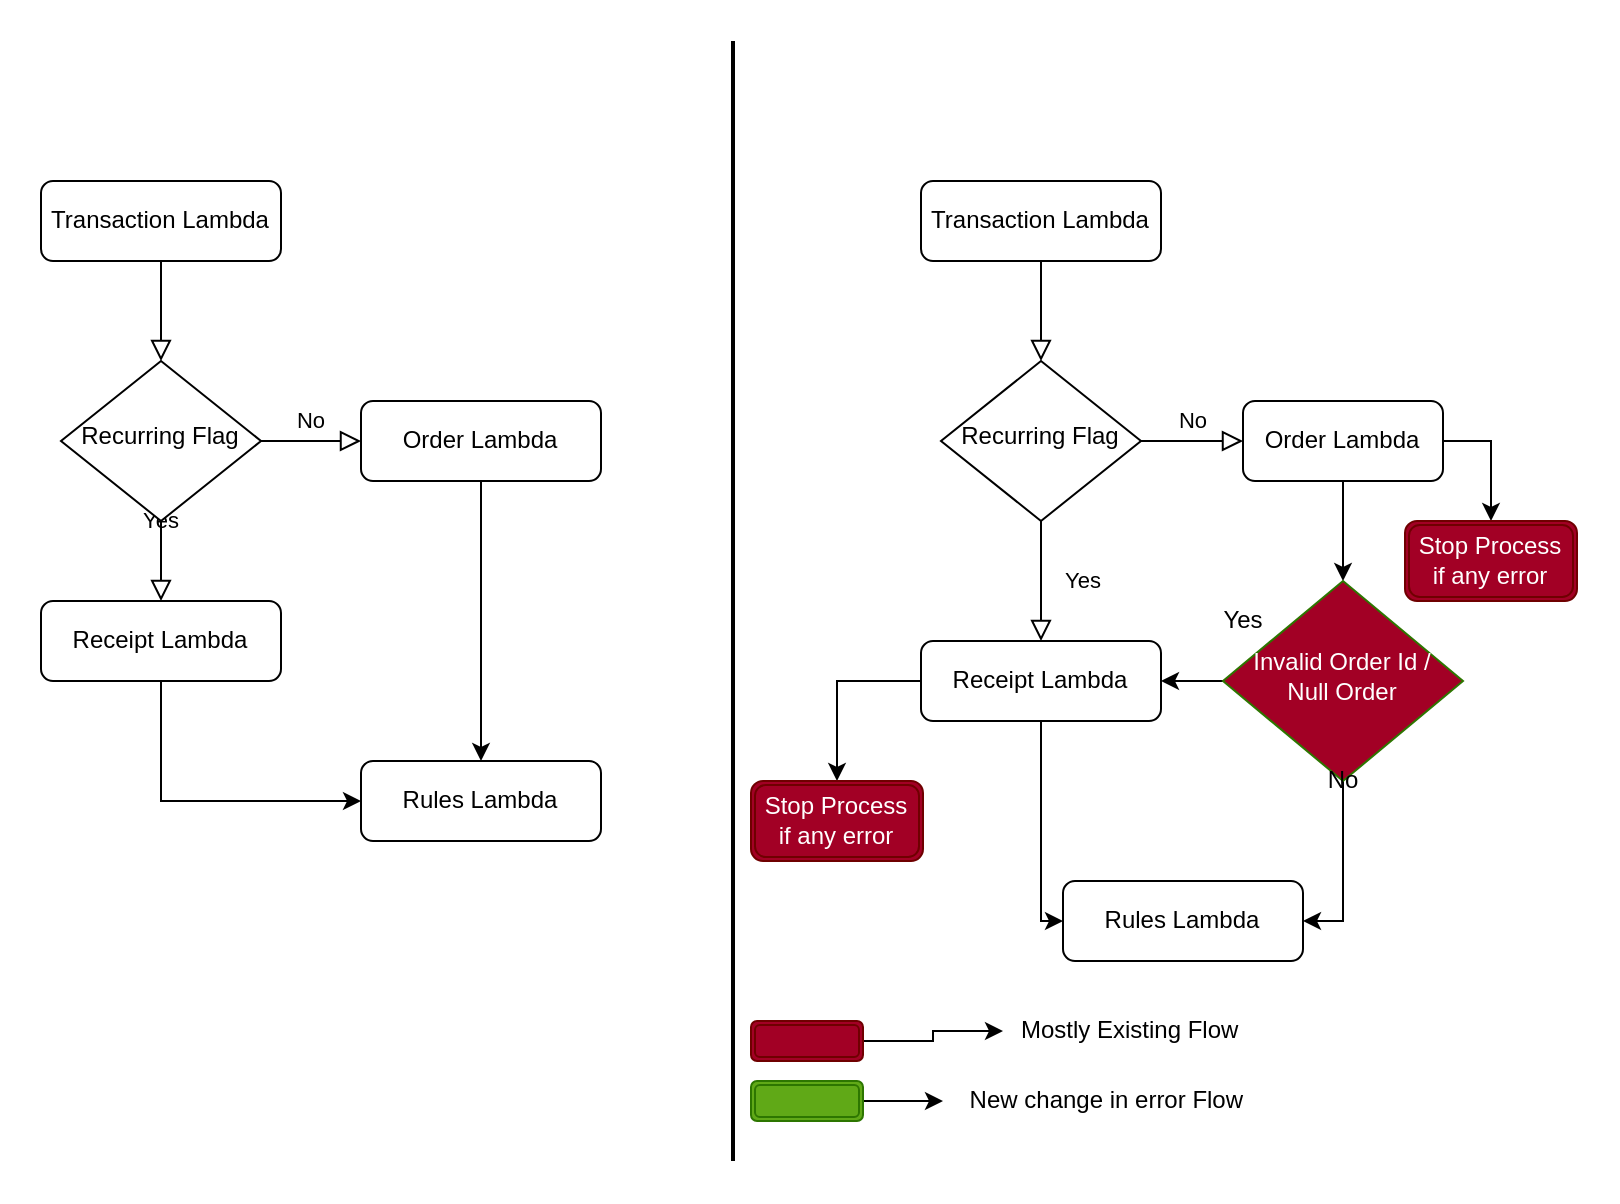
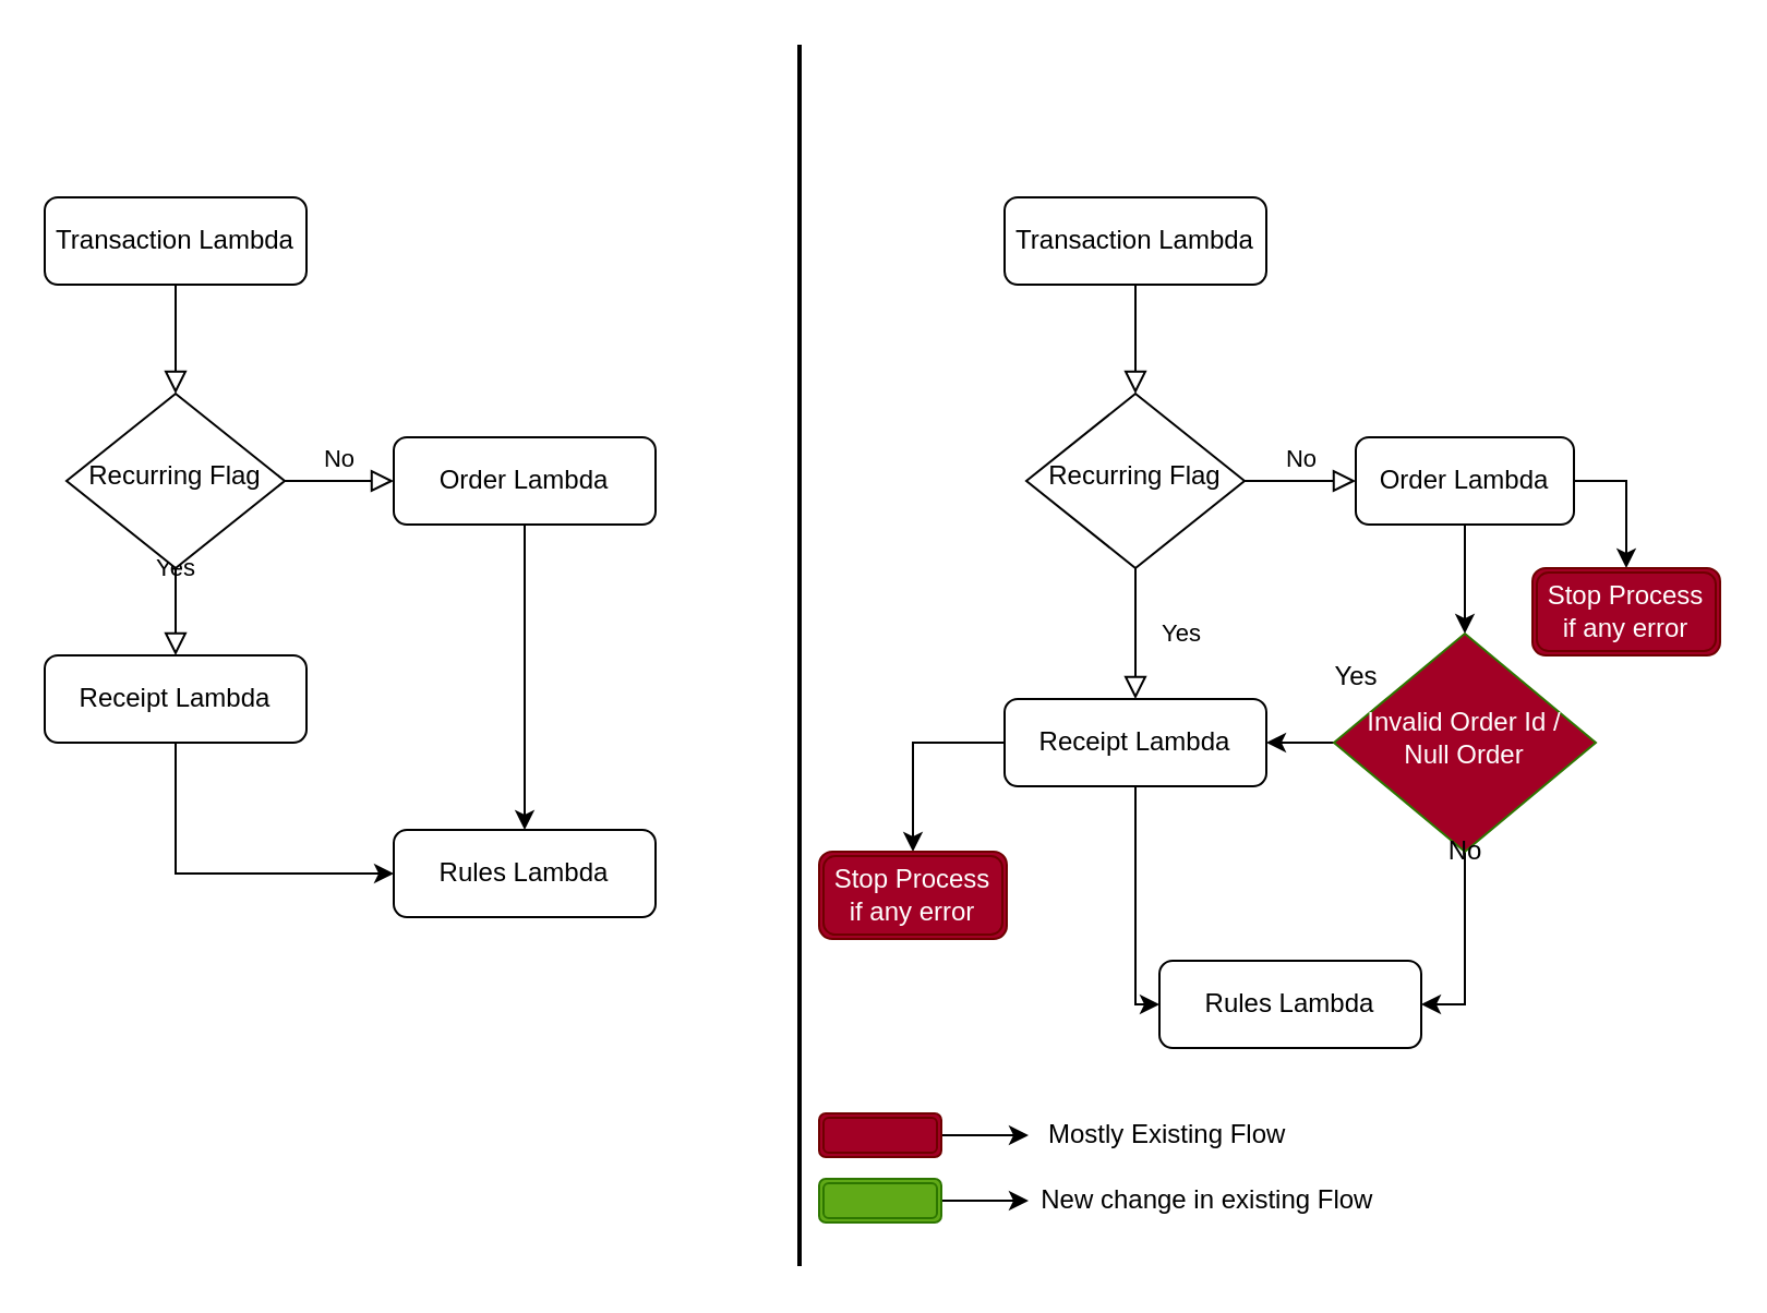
  <mxCell id="0" />
  <mxCell id="1" parent="0" />
  <mxCell id="2" value="" style="rounded=0;html=1;jettySize=auto;orthogonalLoop=1;fontSize=11;endArrow=block;endFill=0;endSize=8;strokeWidth=1;shadow=0;labelBackgroundColor=none;edgeStyle=orthogonalEdgeStyle;" parent="1" source="3" target="6" edge="1"><mxGeometry relative="1" as="geometry" /></mxCell>
  <mxCell id="3" value="Transaction Lambda" style="rounded=1;whiteSpace=wrap;html=1;fontSize=12;glass=0;strokeWidth=1;shadow=0;" parent="1" vertex="1"><mxGeometry x="20" y="90" width="120" height="40" as="geometry" /></mxCell>
  <mxCell id="4" value="Yes" style="rounded=0;html=1;jettySize=auto;orthogonalLoop=1;fontSize=11;endArrow=block;endFill=0;endSize=8;strokeWidth=1;shadow=0;labelBackgroundColor=none;edgeStyle=orthogonalEdgeStyle;" parent="1" source="6" edge="1"><mxGeometry y="20" relative="1" as="geometry"><mxPoint as="offset" /><mxPoint x="80" y="300" as="targetPoint" /></mxGeometry></mxCell>
  <mxCell id="5" value="No" style="edgeStyle=orthogonalEdgeStyle;rounded=0;html=1;jettySize=auto;orthogonalLoop=1;fontSize=11;endArrow=block;endFill=0;endSize=8;strokeWidth=1;shadow=0;labelBackgroundColor=none;" parent="1" source="6" target="8" edge="1"><mxGeometry y="10" relative="1" as="geometry"><mxPoint as="offset" /></mxGeometry></mxCell>
  <mxCell id="6" value="Recurring Flag" style="rhombus;whiteSpace=wrap;html=1;shadow=0;fontFamily=Helvetica;fontSize=12;align=center;strokeWidth=1;spacing=6;spacingTop=-4;" parent="1" vertex="1"><mxGeometry x="30" y="180" width="100" height="80" as="geometry" /></mxCell>
  <mxCell id="7" style="edgeStyle=orthogonalEdgeStyle;rounded=0;orthogonalLoop=1;jettySize=auto;html=1;" edge="1" parent="1" source="8" target="11"><mxGeometry relative="1" as="geometry"><Array as="points"><mxPoint x="240" y="340" /><mxPoint x="240" y="340" /></Array></mxGeometry></mxCell>
  <mxCell id="8" value="Order Lambda" style="rounded=1;whiteSpace=wrap;html=1;fontSize=12;glass=0;strokeWidth=1;shadow=0;" parent="1" vertex="1"><mxGeometry x="180" y="200" width="120" height="40" as="geometry" /></mxCell>
  <mxCell id="9" style="edgeStyle=orthogonalEdgeStyle;rounded=0;orthogonalLoop=1;jettySize=auto;html=1;entryX=0;entryY=0.5;entryDx=0;entryDy=0;exitX=0.5;exitY=1;exitDx=0;exitDy=0;" edge="1" parent="1" source="10" target="11"><mxGeometry relative="1" as="geometry"><Array as="points"><mxPoint x="80" y="400" /></Array></mxGeometry></mxCell>
  <mxCell id="10" value="Receipt Lambda" style="rounded=1;whiteSpace=wrap;html=1;fontSize=12;glass=0;strokeWidth=1;shadow=0;" parent="1" vertex="1"><mxGeometry x="20" y="300" width="120" height="40" as="geometry" /></mxCell>
  <mxCell id="11" value="Rules Lambda" style="rounded=1;whiteSpace=wrap;html=1;fontSize=12;glass=0;strokeWidth=1;shadow=0;" vertex="1" parent="1"><mxGeometry x="180" y="380" width="120" height="40" as="geometry" /></mxCell>
  <mxCell id="12" value="" style="line;strokeWidth=2;direction=south;html=1;" vertex="1" parent="1"><mxGeometry x="361" y="20" width="10" height="560" as="geometry" /></mxCell>
  <mxCell id="13" value="" style="rounded=0;html=1;jettySize=auto;orthogonalLoop=1;fontSize=11;endArrow=block;endFill=0;endSize=8;strokeWidth=1;shadow=0;labelBackgroundColor=none;edgeStyle=orthogonalEdgeStyle;" edge="1" parent="1" source="14" target="17"><mxGeometry relative="1" as="geometry" /></mxCell>
  <mxCell id="14" value="Transaction Lambda" style="rounded=1;whiteSpace=wrap;html=1;fontSize=12;glass=0;strokeWidth=1;shadow=0;" vertex="1" parent="1"><mxGeometry x="460" y="90" width="120" height="40" as="geometry" /></mxCell>
  <mxCell id="15" value="Yes" style="rounded=0;html=1;jettySize=auto;orthogonalLoop=1;fontSize=11;endArrow=block;endFill=0;endSize=8;strokeWidth=1;shadow=0;labelBackgroundColor=none;edgeStyle=orthogonalEdgeStyle;entryX=0.5;entryY=0;entryDx=0;entryDy=0;" edge="1" parent="1" source="17" target="23"><mxGeometry y="21" relative="1" as="geometry"><mxPoint as="offset" /><mxPoint x="520" y="300" as="targetPoint" /></mxGeometry></mxCell>
  <mxCell id="16" value="No" style="edgeStyle=orthogonalEdgeStyle;rounded=0;html=1;jettySize=auto;orthogonalLoop=1;fontSize=11;endArrow=block;endFill=0;endSize=8;strokeWidth=1;shadow=0;labelBackgroundColor=none;" edge="1" parent="1" source="17" target="20"><mxGeometry y="10" relative="1" as="geometry"><mxPoint as="offset" /></mxGeometry></mxCell>
  <mxCell id="17" value="Recurring Flag" style="rhombus;whiteSpace=wrap;html=1;shadow=0;fontFamily=Helvetica;fontSize=12;align=center;strokeWidth=1;spacing=6;spacingTop=-4;" vertex="1" parent="1"><mxGeometry x="470" y="180" width="100" height="80" as="geometry" /></mxCell>
  <mxCell id="18" style="edgeStyle=orthogonalEdgeStyle;rounded=0;orthogonalLoop=1;jettySize=auto;html=1;entryX=0.5;entryY=0;entryDx=0;entryDy=0;" edge="1" parent="1" source="20" target="27"><mxGeometry relative="1" as="geometry" /></mxCell>
  <mxCell id="19" style="edgeStyle=orthogonalEdgeStyle;rounded=0;orthogonalLoop=1;jettySize=auto;html=1;exitX=1;exitY=0.5;exitDx=0;exitDy=0;" edge="1" parent="1" source="20" target="31"><mxGeometry relative="1" as="geometry" /></mxCell>
  <mxCell id="20" value="Order Lambda" style="rounded=1;whiteSpace=wrap;html=1;fontSize=12;glass=0;strokeWidth=1;shadow=0;" vertex="1" parent="1"><mxGeometry x="621" y="200" width="100" height="40" as="geometry" /></mxCell>
  <mxCell id="21" style="edgeStyle=orthogonalEdgeStyle;rounded=0;orthogonalLoop=1;jettySize=auto;html=1;entryX=0;entryY=0.5;entryDx=0;entryDy=0;" edge="1" parent="1" source="23" target="24"><mxGeometry relative="1" as="geometry"><Array as="points"><mxPoint x="520" y="460" /></Array></mxGeometry></mxCell>
  <mxCell id="22" style="edgeStyle=orthogonalEdgeStyle;rounded=0;orthogonalLoop=1;jettySize=auto;html=1;" edge="1" parent="1" source="23" target="30"><mxGeometry relative="1" as="geometry"><Array as="points"><mxPoint x="418" y="340" /></Array></mxGeometry></mxCell>
  <mxCell id="23" value="Receipt Lambda" style="rounded=1;whiteSpace=wrap;html=1;fontSize=12;glass=0;strokeWidth=1;shadow=0;" vertex="1" parent="1"><mxGeometry x="460" y="320" width="120" height="40" as="geometry" /></mxCell>
  <mxCell id="24" value="Rules Lambda" style="rounded=1;whiteSpace=wrap;html=1;fontSize=12;glass=0;strokeWidth=1;shadow=0;" vertex="1" parent="1"><mxGeometry x="531" y="440" width="120" height="40" as="geometry" /></mxCell>
  <mxCell id="25" style="edgeStyle=orthogonalEdgeStyle;rounded=0;orthogonalLoop=1;jettySize=auto;html=1;entryX=1;entryY=0.5;entryDx=0;entryDy=0;" edge="1" parent="1" source="27" target="23"><mxGeometry relative="1" as="geometry" /></mxCell>
  <mxCell id="26" style="edgeStyle=orthogonalEdgeStyle;rounded=0;orthogonalLoop=1;jettySize=auto;html=1;entryX=1;entryY=0.5;entryDx=0;entryDy=0;" edge="1" parent="1" source="27" target="24"><mxGeometry relative="1" as="geometry" /></mxCell>
  <mxCell id="27" value="Invalid Order Id / Null Order" style="rhombus;whiteSpace=wrap;html=1;shadow=0;fontFamily=Helvetica;fontSize=12;align=center;strokeWidth=1;spacing=6;spacingTop=-4;fillColor=#a20025;strokeColor=#2D7600;fontColor=#ffffff;" vertex="1" parent="1"><mxGeometry x="611" y="290" width="120" height="100" as="geometry" /></mxCell>
  <mxCell id="28" value="No" style="text;html=1;align=center;verticalAlign=middle;resizable=0;points=[];autosize=1;strokeColor=none;" vertex="1" parent="1"><mxGeometry x="656" y="380" width="30" height="20" as="geometry" /></mxCell>
  <mxCell id="29" value="Yes" style="text;html=1;align=center;verticalAlign=middle;resizable=0;points=[];autosize=1;strokeColor=none;" vertex="1" parent="1"><mxGeometry x="601" y="300" width="40" height="20" as="geometry" /></mxCell>
  <mxCell id="30" value="Stop Process if any error" style="shape=ext;double=1;rounded=1;whiteSpace=wrap;html=1;fillColor=#a20025;strokeColor=#6F0000;fontColor=#ffffff;" vertex="1" parent="1"><mxGeometry x="375" y="390" width="86" height="40" as="geometry" /></mxCell>
  <mxCell id="31" value="Stop Process if any error" style="shape=ext;double=1;rounded=1;whiteSpace=wrap;html=1;fillColor=#a20025;strokeColor=#6F0000;fontColor=#ffffff;" vertex="1" parent="1"><mxGeometry x="702" y="260" width="86" height="40" as="geometry" /></mxCell>
  <mxCell id="32" value="" style="edgeStyle=orthogonalEdgeStyle;rounded=0;orthogonalLoop=1;jettySize=auto;html=1;" edge="1" parent="1" source="33" target="34"><mxGeometry relative="1" as="geometry" /></mxCell>
  <mxCell id="33" value="" style="shape=ext;double=1;rounded=1;whiteSpace=wrap;html=1;fillColor=#a20025;strokeColor=#6F0000;fontColor=#ffffff;" vertex="1" parent="1"><mxGeometry x="375" y="510" width="56" height="20" as="geometry" /></mxCell>
- <mxCell id="34" value="Mostly Existing Flow&amp;nbsp;" style="text;html=1;align=center;verticalAlign=middle;resizable=0;points=[];autosize=1;strokeColor=none;" vertex="1" parent="1"><mxGeometry x="501" y="505" width="130" height="20" as="geometry" /></mxCell>
+ <mxCell id="34" value="Mostly Existing Flow&amp;nbsp;" style="text;html=1;align=center;verticalAlign=middle;resizable=0;points=[];autosize=1;strokeColor=none;" vertex="1" parent="1"><mxGeometry x="471" y="510" width="130" height="20" as="geometry" /></mxCell>
  <mxCell id="35" style="edgeStyle=orthogonalEdgeStyle;rounded=0;orthogonalLoop=1;jettySize=auto;html=1;" edge="1" parent="1" source="36"><mxGeometry relative="1" as="geometry"><mxPoint x="471" y="550" as="targetPoint" /></mxGeometry></mxCell>
  <mxCell id="36" value="" style="shape=ext;double=1;rounded=1;whiteSpace=wrap;html=1;fillColor=#60a917;strokeColor=#2D7600;fontColor=#ffffff;" vertex="1" parent="1"><mxGeometry x="375" y="540" width="56" height="20" as="geometry" /></mxCell>
- <mxCell id="37" value="&amp;nbsp;New change in error Flow" style="text;html=1;align=center;verticalAlign=middle;resizable=0;points=[];autosize=1;strokeColor=none;" vertex="1" parent="1"><mxGeometry x="466" y="540" width="170" height="20" as="geometry" /></mxCell>
+ <mxCell id="37" value="&amp;nbsp;New change in existing Flow" style="text;html=1;align=center;verticalAlign=middle;resizable=0;points=[];autosize=1;strokeColor=none;" vertex="1" parent="1"><mxGeometry x="466" y="540" width="170" height="20" as="geometry" /></mxCell>
